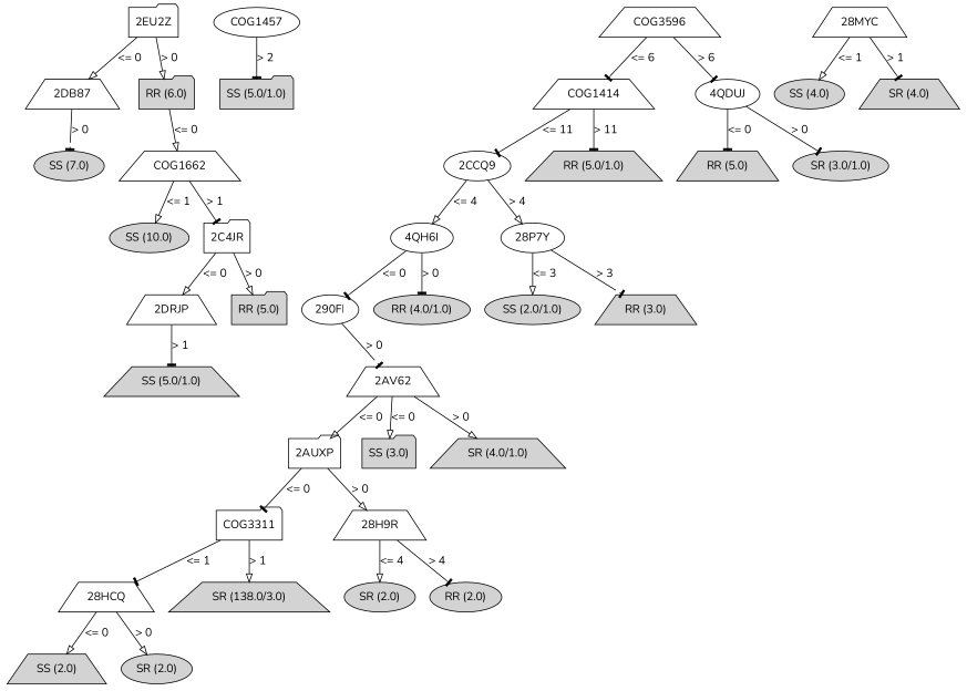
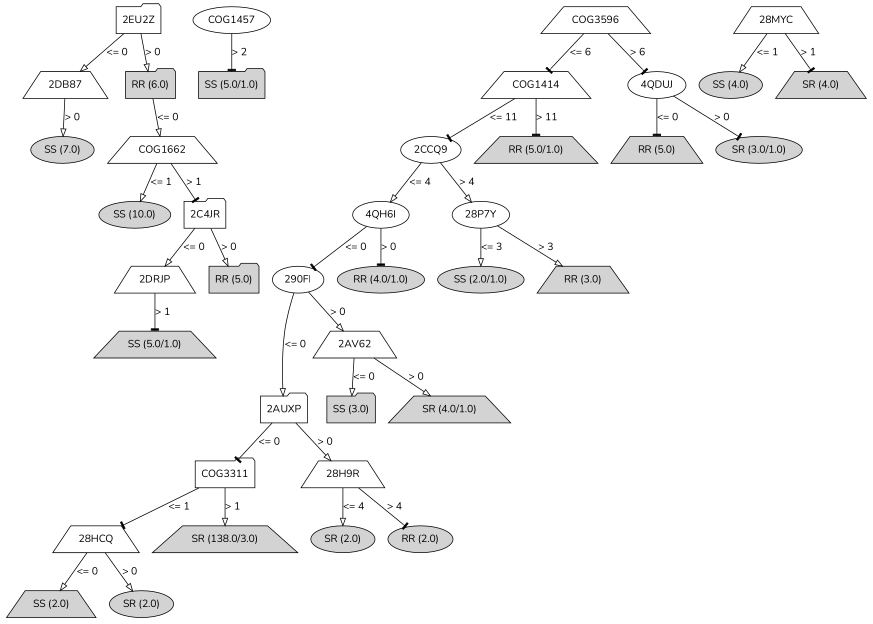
  digraph {
    fontname=Nunito
    node [fontname=Nunito shape=trapezium style=filled]
    edge [arrowhead=onormal fontname=Nunito]
    n1 [label="2EU2Z" shape=folder style=""]
    n2 [label="2DB87" style=""]
    n3 [label="RR (6.0)" shape=folder]
    n4 [label="SS (7.0)" shape=ellipse]
    n5 [label=COG1662 style=""]
    n6 [label="SS (10.0)" shape=ellipse]
    n7 [label="2C4JR" shape=folder style=""]
    n8 [label="2DRJP" style=""]
    n9 [label="RR (5.0)" shape=folder]
    n10 [label="SS (5.0/1.0)"]
    n11 [label=COG1457 shape=ellipse style=""]
    n12 [label="SS (5.0/1.0)" shape=folder]
    n13 [label=COG3596 style=""]
    n14 [label=COG1414 style=""]
    n15 [label="4QDUJ" shape=ellipse style=""]
    n16 [label="28MYC" style=""]
    n17 [label="SS (4.0)" shape=ellipse]
    n18 [label="SR (4.0)"]
    n19 [label="2CCQ9" shape=ellipse style=""]
    n20 [label="RR (5.0/1.0)"]
    n21 [label="RR (5.0)"]
    n22 [label="SR (3.0/1.0)" shape=ellipse]
    n23 [label="4QH6I" shape=ellipse style=""]
    n24 [label="28P7Y" shape=ellipse style=""]
    n25 [label="290FI" shape=ellipse style=""]
    n26 [label="RR (4.0/1.0)" shape=ellipse]
    n27 [label="SS (2.0/1.0)" shape=ellipse]
    n28 [label="RR (3.0)"]
    n29 [label="2AUXP" shape=folder style=""]
    n30 [label="2AV62" style=""]
    n31 [label=COG3311 shape=folder style=""]
    n32 [label="28H9R" style=""]
    n33 [label="SS (3.0)" shape=folder]
    n34 [label="SR (4.0/1.0)"]
    n35 [label="28HCQ" style=""]
    n36 [label="SR (138.0/3.0)"]
    n37 [label="SR (2.0)" shape=ellipse]
    n38 [label="RR (2.0)" shape=ellipse]
    n39 [label="SS (2.0)"]
    n40 [label="SR (2.0)" shape=ellipse]
    n1 -> n2 [label="<= 0"]
    n1 -> n3 [label="> 0"]
-   n2 -> n4 [arrowhead=tee label="> 0"]
+   n2 -> n4 [label="> 0"]
    n3 -> n5 [label="<= 0"]
    n5 -> n6 [label="<= 1"]
    n5 -> n7 [arrowhead=tee label="> 1"]
    n7 -> n8 [label="<= 0"]
    n7 -> n9 [label="> 0"]
    n8 -> n10 [arrowhead=tee label="> 1"]
    n11 -> n12 [arrowhead=tee label="> 2"]
    n13 -> n14 [arrowhead=tee label="<= 6"]
    n13 -> n15 [arrowhead=tee label="> 6"]
    n14 -> n19 [arrowhead=tee label="<= 11"]
    n14 -> n20 [arrowhead=tee label="> 11"]
    n15 -> n21 [arrowhead=tee label="<= 0"]
    n15 -> n22 [arrowhead=tee label="> 0"]
    n16 -> n17 [label="<= 1"]
    n16 -> n18 [arrowhead=tee label="> 1"]
    n19 -> n23 [label="<= 4"]
    n19 -> n24 [label="> 4"]
    n23 -> n25 [arrowhead=tee label="<= 0"]
    n23 -> n26 [arrowhead=tee label="> 0"]
    n24 -> n27 [label="<= 3"]
-   n24 -> n28 [arrowhead=tee label="> 3"]
-   n30 -> n29 [label="<= 0"]
-   n25 -> n30 [arrowhead=tee label="> 0"]
+   n24 -> n28 [label="> 3"]
+   n25 -> n29 [label="<= 0"]
+   n25 -> n30 [label="> 0"]
    n29 -> n31 [arrowhead=tee label="<= 0"]
    n29 -> n32 [label="> 0"]
    n30 -> n33 [label="<= 0"]
    n30 -> n34 [label="> 0"]
    n31 -> n35 [arrowhead=tee label="<= 1"]
    n31 -> n36 [label="> 1"]
    n32 -> n37 [label="<= 4"]
    n32 -> n38 [arrowhead=tee label="> 4"]
    n35 -> n39 [label="<= 0"]
    n35 -> n40 [label="> 0"]
  }
